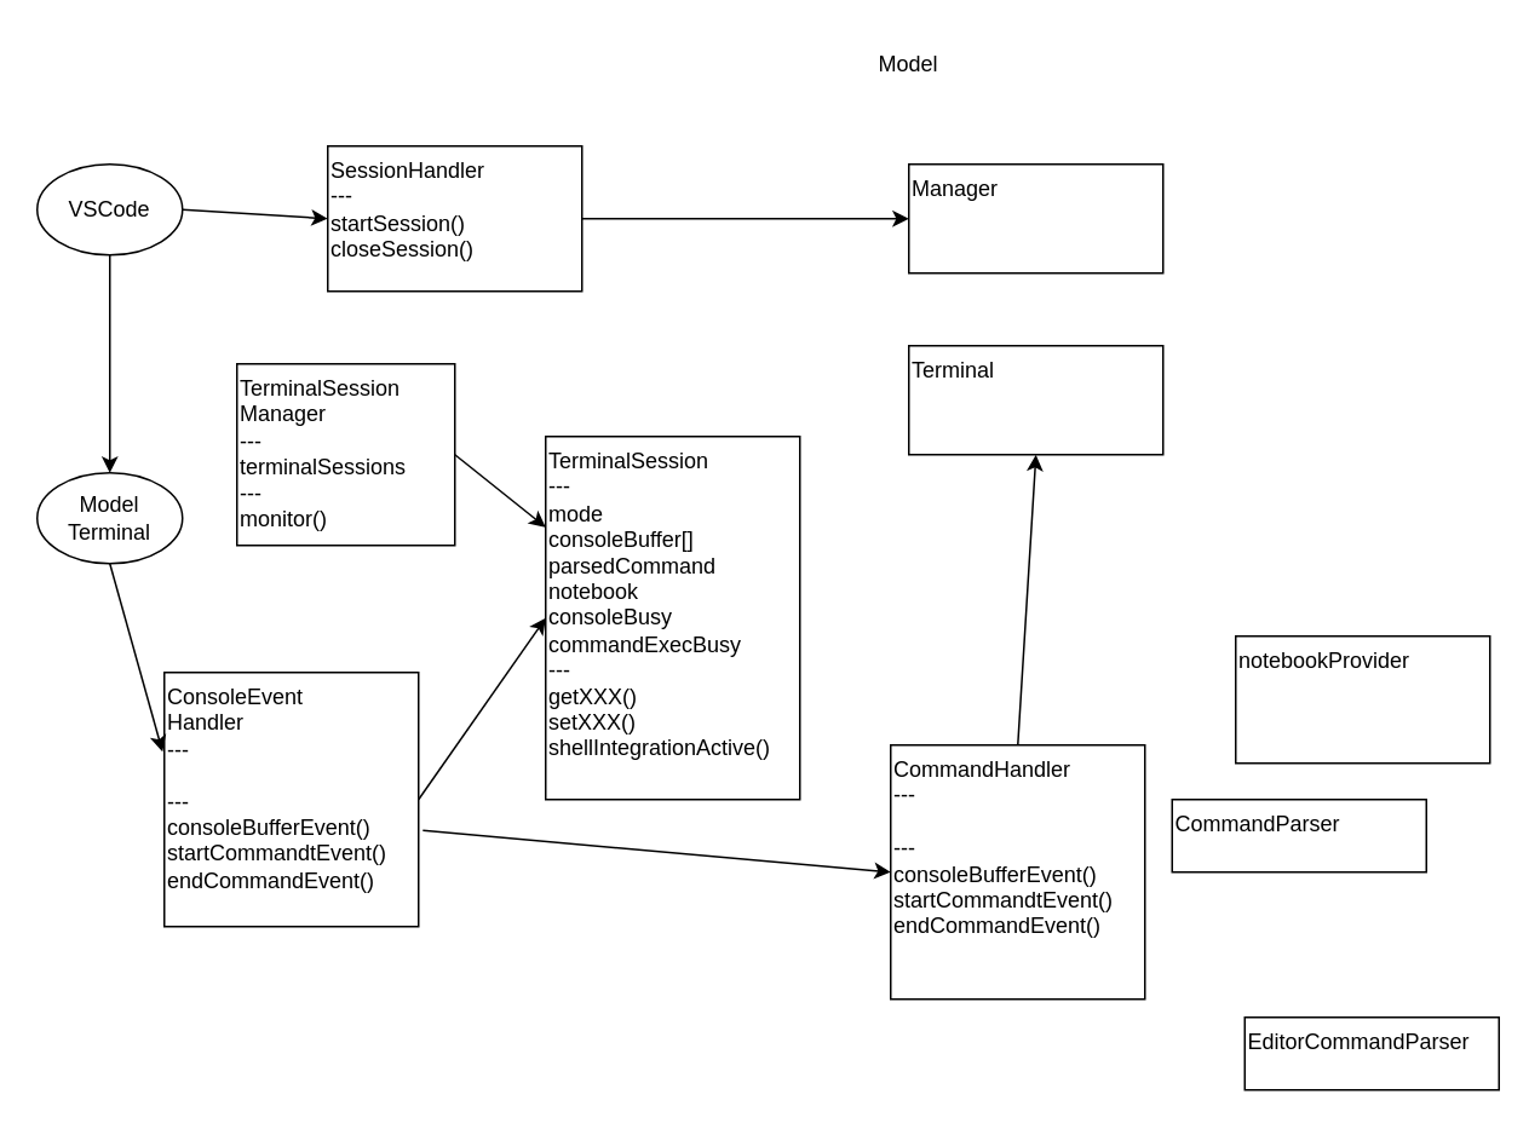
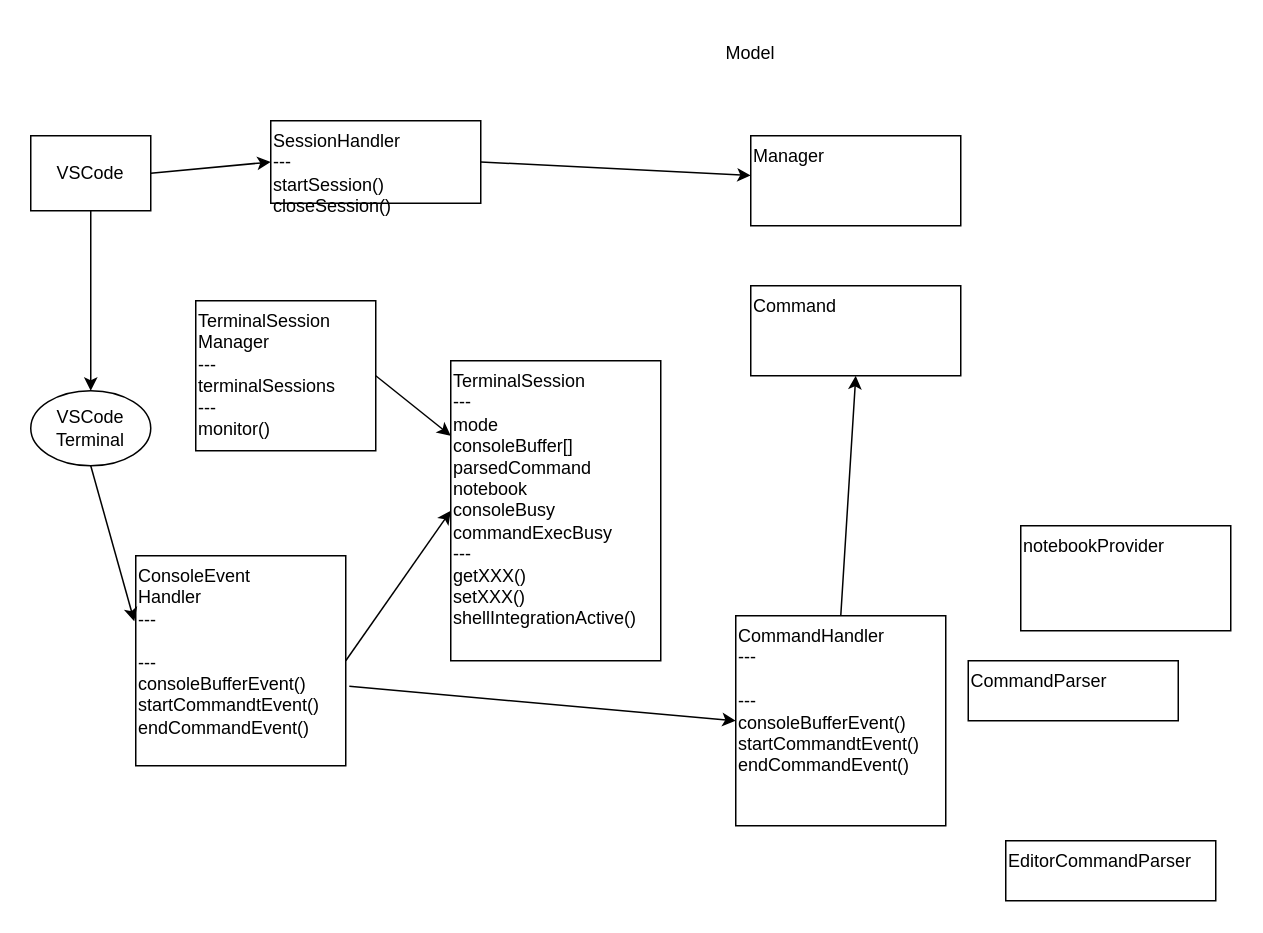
  <mxCell id="0" />
  <mxCell id="1" parent="0" />
  <mxCell id="2" value="TerminalSession&lt;br&gt;Manager&lt;br&gt;---&lt;br&gt;terminalSessions&lt;br&gt;---&lt;br&gt;monitor()" style="rounded=0;whiteSpace=wrap;html=1;align=left;verticalAlign=top;" vertex="1" parent="1"><mxGeometry x="130" y="200" width="120" height="100" as="geometry" /></mxCell>
  <mxCell id="3" value="TerminalSession&lt;br&gt;---&lt;br&gt;mode&lt;br&gt;consoleBuffer[]&lt;br&gt;parsedCommand&lt;br&gt;notebook&lt;br&gt;consoleBusy&lt;br&gt;commandExecBusy&lt;br&gt;---&lt;br&gt;getXXX()&lt;br&gt;setXXX()&lt;br&gt;shellIntegrationActive()" style="rounded=0;whiteSpace=wrap;html=1;align=left;verticalAlign=top;" vertex="1" parent="1"><mxGeometry x="300" y="240" width="140" height="200" as="geometry" /></mxCell>
  <mxCell id="4" value="" style="endArrow=classic;html=1;exitX=1;exitY=0.5;exitDx=0;exitDy=0;entryX=0;entryY=0.25;entryDx=0;entryDy=0;" edge="1" parent="1" source="2" target="3"><mxGeometry width="50" height="50" relative="1" as="geometry"><mxPoint x="380" y="310" as="sourcePoint" /><mxPoint x="430" y="260" as="targetPoint" /></mxGeometry></mxCell>
  <mxCell id="5" value="ConsoleEvent&lt;br&gt;Handler&lt;br&gt;---&lt;br&gt;&lt;br&gt;---&lt;br&gt;consoleBufferEvent()&lt;br&gt;startCommandtEvent()&lt;br&gt;endCommandEvent()" style="rounded=0;whiteSpace=wrap;html=1;align=left;verticalAlign=top;" vertex="1" parent="1"><mxGeometry x="90" y="370" width="140" height="140" as="geometry" /></mxCell>
  <mxCell id="6" value="CommandHandler&lt;br&gt;---&lt;br&gt;&lt;br&gt;---&lt;br&gt;consoleBufferEvent()&lt;br&gt;startCommandtEvent()&lt;br&gt;endCommandEvent()" style="rounded=0;whiteSpace=wrap;html=1;align=left;verticalAlign=top;" vertex="1" parent="1"><mxGeometry x="490" y="410" width="140" height="140" as="geometry" /></mxCell>
  <mxCell id="7" value="" style="endArrow=classic;html=1;entryX=0;entryY=0.5;entryDx=0;entryDy=0;exitX=1;exitY=0.5;exitDx=0;exitDy=0;" edge="1" parent="1" source="5" target="3"><mxGeometry width="50" height="50" relative="1" as="geometry"><mxPoint x="380" y="310" as="sourcePoint" /><mxPoint x="430" y="260" as="targetPoint" /></mxGeometry></mxCell>
- <mxCell id="8" value="VSCode" style="ellipse;whiteSpace=wrap;html=1;" vertex="1" parent="1"><mxGeometry x="20" y="90" width="80" height="50" as="geometry" /></mxCell>
+ <mxCell id="8" value="VSCode" style="whiteSpace=wrap;html=1;rounded=0;" vertex="1" parent="1"><mxGeometry x="20" y="90" width="80" height="50" as="geometry" /></mxCell>
  <mxCell id="9" value="" style="endArrow=classic;html=1;exitX=0.5;exitY=1;exitDx=0;exitDy=0;entryX=-0.007;entryY=0.312;entryDx=0;entryDy=0;entryPerimeter=0;" edge="1" parent="1" source="10" target="5"><mxGeometry width="50" height="50" relative="1" as="geometry"><mxPoint x="380" y="310" as="sourcePoint" /><mxPoint x="430" y="260" as="targetPoint" /></mxGeometry></mxCell>
- <mxCell id="10" value="Model&lt;br&gt;Terminal" style="ellipse;whiteSpace=wrap;html=1;" vertex="1" parent="1"><mxGeometry x="20" y="260" width="80" height="50" as="geometry" /></mxCell>
+ <mxCell id="10" value="VSCode&lt;br&gt;Terminal" style="ellipse;whiteSpace=wrap;html=1;" vertex="1" parent="1"><mxGeometry x="20" y="260" width="80" height="50" as="geometry" /></mxCell>
  <mxCell id="11" value="Model" style="text;html=1;strokeColor=none;fillColor=none;align=center;verticalAlign=middle;whiteSpace=wrap;rounded=0;" vertex="1" parent="1"><mxGeometry x="470" y="20" width="60" height="30" as="geometry" /></mxCell>
  <mxCell id="12" value="Manager" style="rounded=0;whiteSpace=wrap;html=1;align=left;verticalAlign=top;" vertex="1" parent="1"><mxGeometry x="500" y="90" width="140" height="60" as="geometry" /></mxCell>
- <mxCell id="13" value="Terminal" style="rounded=0;whiteSpace=wrap;html=1;align=left;verticalAlign=top;" vertex="1" parent="1"><mxGeometry x="500" y="190" width="140" height="60" as="geometry" /></mxCell>
- <mxCell id="14" value="SessionHandler&lt;br&gt;---&lt;br&gt;startSession()&lt;br&gt;closeSession()" style="rounded=0;whiteSpace=wrap;html=1;align=left;verticalAlign=top;" vertex="1" parent="1"><mxGeometry x="180" y="80" width="140" height="80" as="geometry" /></mxCell>
+ <mxCell id="13" value="Command" style="rounded=0;whiteSpace=wrap;html=1;align=left;verticalAlign=top;" vertex="1" parent="1"><mxGeometry x="500" y="190" width="140" height="60" as="geometry" /></mxCell>
+ <mxCell id="14" value="SessionHandler&lt;br&gt;---&lt;br&gt;startSession()&lt;br&gt;closeSession()" style="rounded=0;whiteSpace=wrap;html=1;align=left;verticalAlign=top;" vertex="1" parent="1"><mxGeometry x="180" y="80" width="140" height="55" as="geometry" /></mxCell>
  <mxCell id="15" value="CommandParser" style="rounded=0;whiteSpace=wrap;html=1;align=left;verticalAlign=top;" vertex="1" parent="1"><mxGeometry x="645" y="440" width="140" height="40" as="geometry" /></mxCell>
- <mxCell id="16" value="EditorCommandParser" style="rounded=0;whiteSpace=wrap;html=1;align=left;verticalAlign=top;" vertex="1" parent="1"><mxGeometry x="685" y="560" width="140" height="40" as="geometry" /></mxCell>
+ <mxCell id="16" value="EditorCommandParser" style="rounded=0;whiteSpace=wrap;html=1;align=left;verticalAlign=top;" vertex="1" parent="1"><mxGeometry x="670" y="560" width="140" height="40" as="geometry" /></mxCell>
  <mxCell id="17" value="" style="endArrow=classic;html=1;exitX=0.5;exitY=1;exitDx=0;exitDy=0;" edge="1" parent="1" source="8"><mxGeometry width="50" height="50" relative="1" as="geometry"><mxPoint x="90" y="180" as="sourcePoint" /><mxPoint x="60" y="260" as="targetPoint" /></mxGeometry></mxCell>
  <mxCell id="18" value="" style="endArrow=classic;html=1;exitX=1;exitY=0.5;exitDx=0;exitDy=0;entryX=0;entryY=0.5;entryDx=0;entryDy=0;" edge="1" parent="1" source="8" target="14"><mxGeometry width="50" height="50" relative="1" as="geometry"><mxPoint x="110" y="295" as="sourcePoint" /><mxPoint x="157.34" y="289.5" as="targetPoint" /></mxGeometry></mxCell>
  <mxCell id="19" value="" style="endArrow=classic;html=1;exitX=1;exitY=0.5;exitDx=0;exitDy=0;" edge="1" parent="1" source="14" target="12"><mxGeometry width="50" height="50" relative="1" as="geometry"><mxPoint x="110" y="125" as="sourcePoint" /><mxPoint x="190" y="130" as="targetPoint" /></mxGeometry></mxCell>
  <mxCell id="20" value="" style="endArrow=classic;html=1;entryX=0;entryY=0.5;entryDx=0;entryDy=0;exitX=1.017;exitY=0.622;exitDx=0;exitDy=0;exitPerimeter=0;" edge="1" parent="1" source="5" target="6"><mxGeometry width="50" height="50" relative="1" as="geometry"><mxPoint x="240" y="450" as="sourcePoint" /><mxPoint x="310" y="350" as="targetPoint" /></mxGeometry></mxCell>
  <mxCell id="21" value="notebookProvider" style="rounded=0;whiteSpace=wrap;html=1;align=left;verticalAlign=top;" vertex="1" parent="1"><mxGeometry x="680" y="350" width="140" height="70" as="geometry" /></mxCell>
  <mxCell id="22" value="" style="endArrow=classic;html=1;exitX=0.5;exitY=0;exitDx=0;exitDy=0;entryX=0.5;entryY=1;entryDx=0;entryDy=0;" edge="1" parent="1" source="6" target="13"><mxGeometry width="50" height="50" relative="1" as="geometry"><mxPoint x="330" y="130" as="sourcePoint" /><mxPoint x="510" y="130" as="targetPoint" /></mxGeometry></mxCell>
